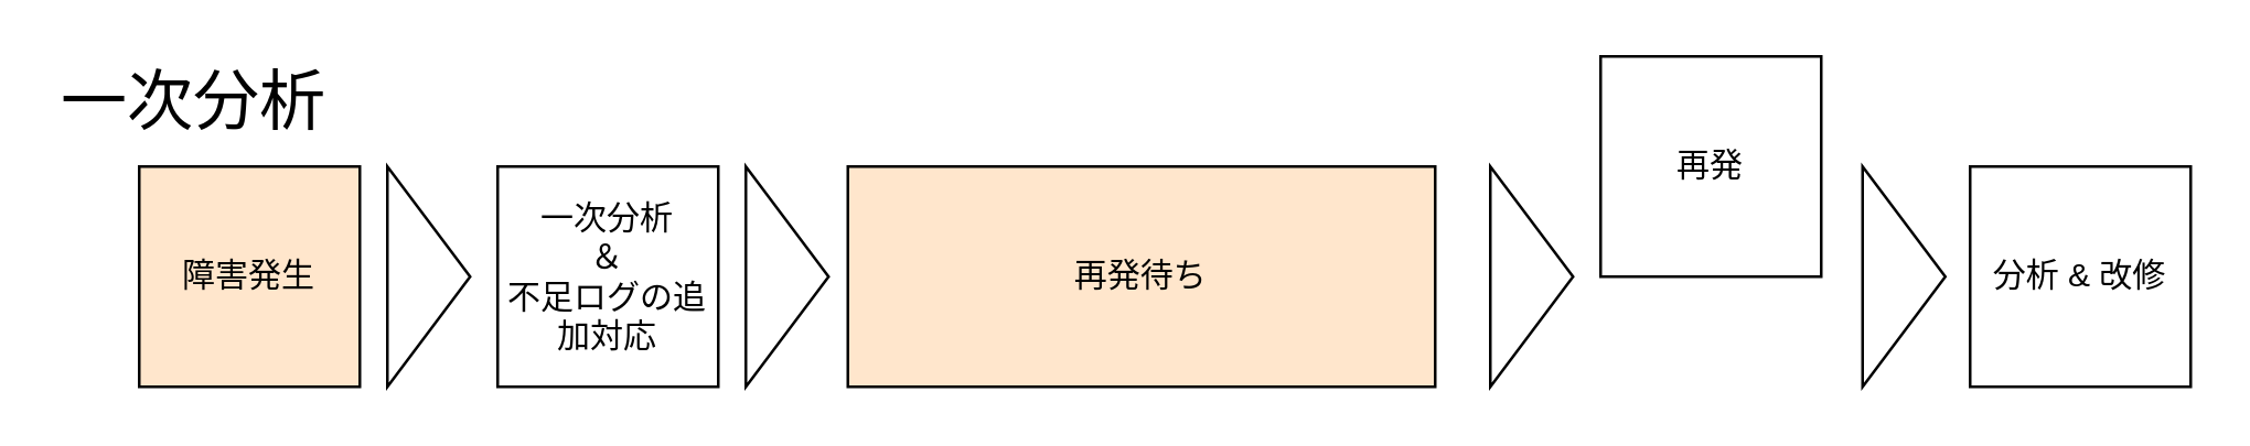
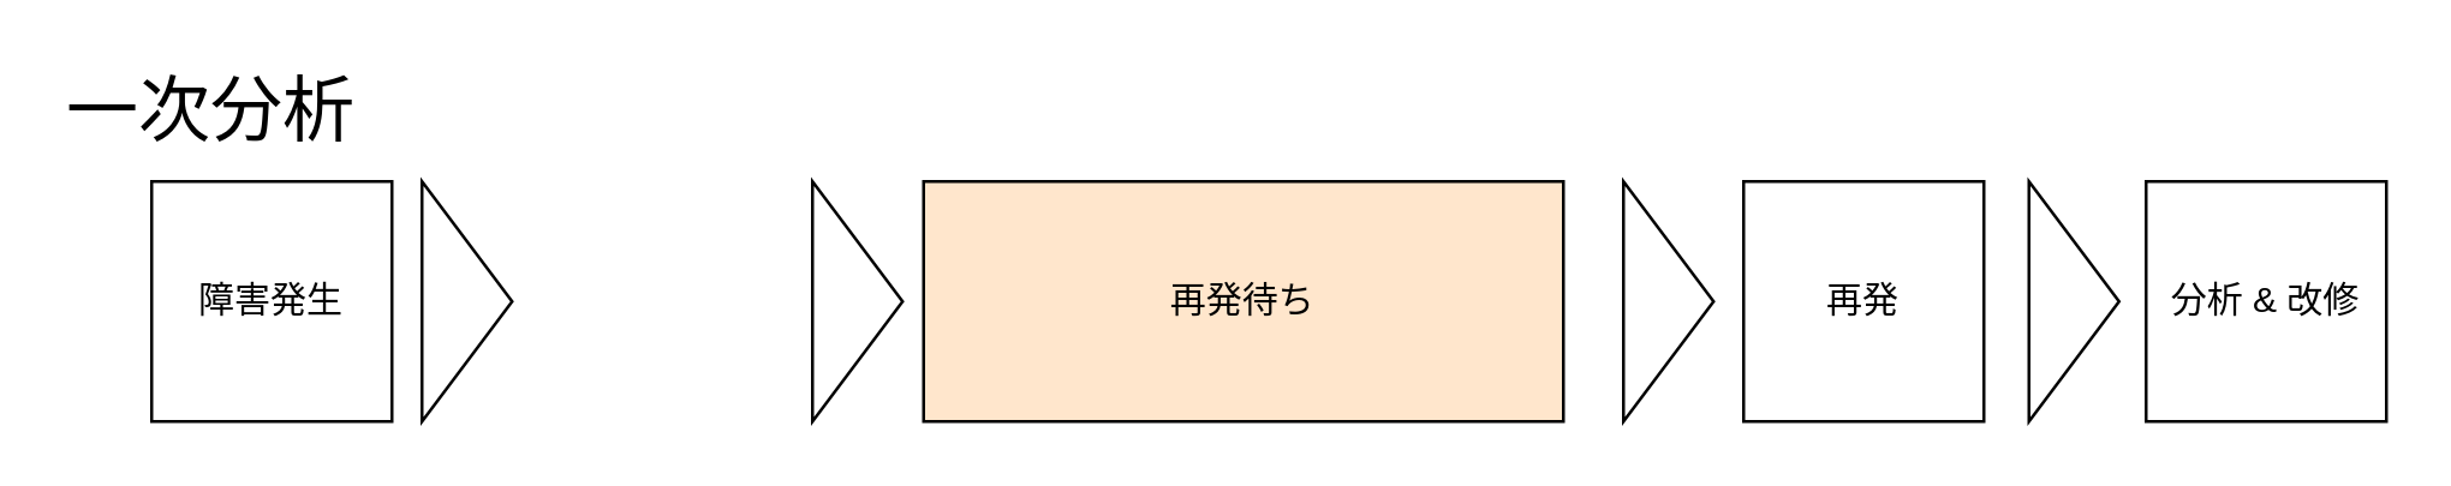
  <mxCell id="0" />
  <mxCell id="1" parent="0" />
- <mxCell id="2" value="障害発生" style="whiteSpace=wrap;html=1;aspect=fixed;fillColor=#ffe6cc;" vertex="1" parent="1"><mxGeometry x="50" y="60" width="80" height="80" as="geometry" /></mxCell>
- <mxCell id="3" value="一次分析&lt;br&gt;＆&lt;br&gt;不足ログの追加対応" style="whiteSpace=wrap;html=1;aspect=fixed;" vertex="1" parent="1"><mxGeometry x="180" y="60" width="80" height="80" as="geometry" /></mxCell>
- <mxCell id="4" value="再発" style="whiteSpace=wrap;html=1;aspect=fixed;" vertex="1" parent="1"><mxGeometry x="580" y="20" width="80" height="80" as="geometry" /></mxCell>
+ <mxCell id="2" value="障害発生" style="whiteSpace=wrap;html=1;aspect=fixed;" vertex="1" parent="1"><mxGeometry x="50" y="60" width="80" height="80" as="geometry" /></mxCell>
+ <mxCell id="4" value="再発" style="whiteSpace=wrap;html=1;aspect=fixed;" vertex="1" parent="1"><mxGeometry x="580" y="60" width="80" height="80" as="geometry" /></mxCell>
  <mxCell id="5" value="分析 &amp;amp; 改修" style="whiteSpace=wrap;html=1;aspect=fixed;" vertex="1" parent="1"><mxGeometry x="714" y="60" width="80" height="80" as="geometry" /></mxCell>
  <mxCell id="6" value="再発待ち" style="rounded=0;whiteSpace=wrap;html=1;fillColor=#ffe6cc;" vertex="1" parent="1"><mxGeometry x="307" y="60" width="213" height="80" as="geometry" /></mxCell>
  <mxCell id="7" value="" style="triangle;whiteSpace=wrap;html=1;" vertex="1" parent="1"><mxGeometry x="140" y="60" width="30" height="80" as="geometry" /></mxCell>
  <mxCell id="8" value="" style="triangle;whiteSpace=wrap;html=1;" vertex="1" parent="1"><mxGeometry x="270" y="60" width="30" height="80" as="geometry" /></mxCell>
  <mxCell id="9" value="" style="triangle;whiteSpace=wrap;html=1;" vertex="1" parent="1"><mxGeometry x="540" y="60" width="30" height="80" as="geometry" /></mxCell>
  <mxCell id="10" value="" style="triangle;whiteSpace=wrap;html=1;" vertex="1" parent="1"><mxGeometry x="675" y="60" width="30" height="80" as="geometry" /></mxCell>
  <mxCell id="11" value="&lt;font style=&quot;font-size: 24px&quot;&gt;一次分析&lt;/font&gt;" style="text;html=1;resizable=0;points=[];autosize=1;align=left;verticalAlign=top;spacingTop=-4;" vertex="1" parent="1"><mxGeometry x="20" y="20" width="140" height="20" as="geometry" /></mxCell>
